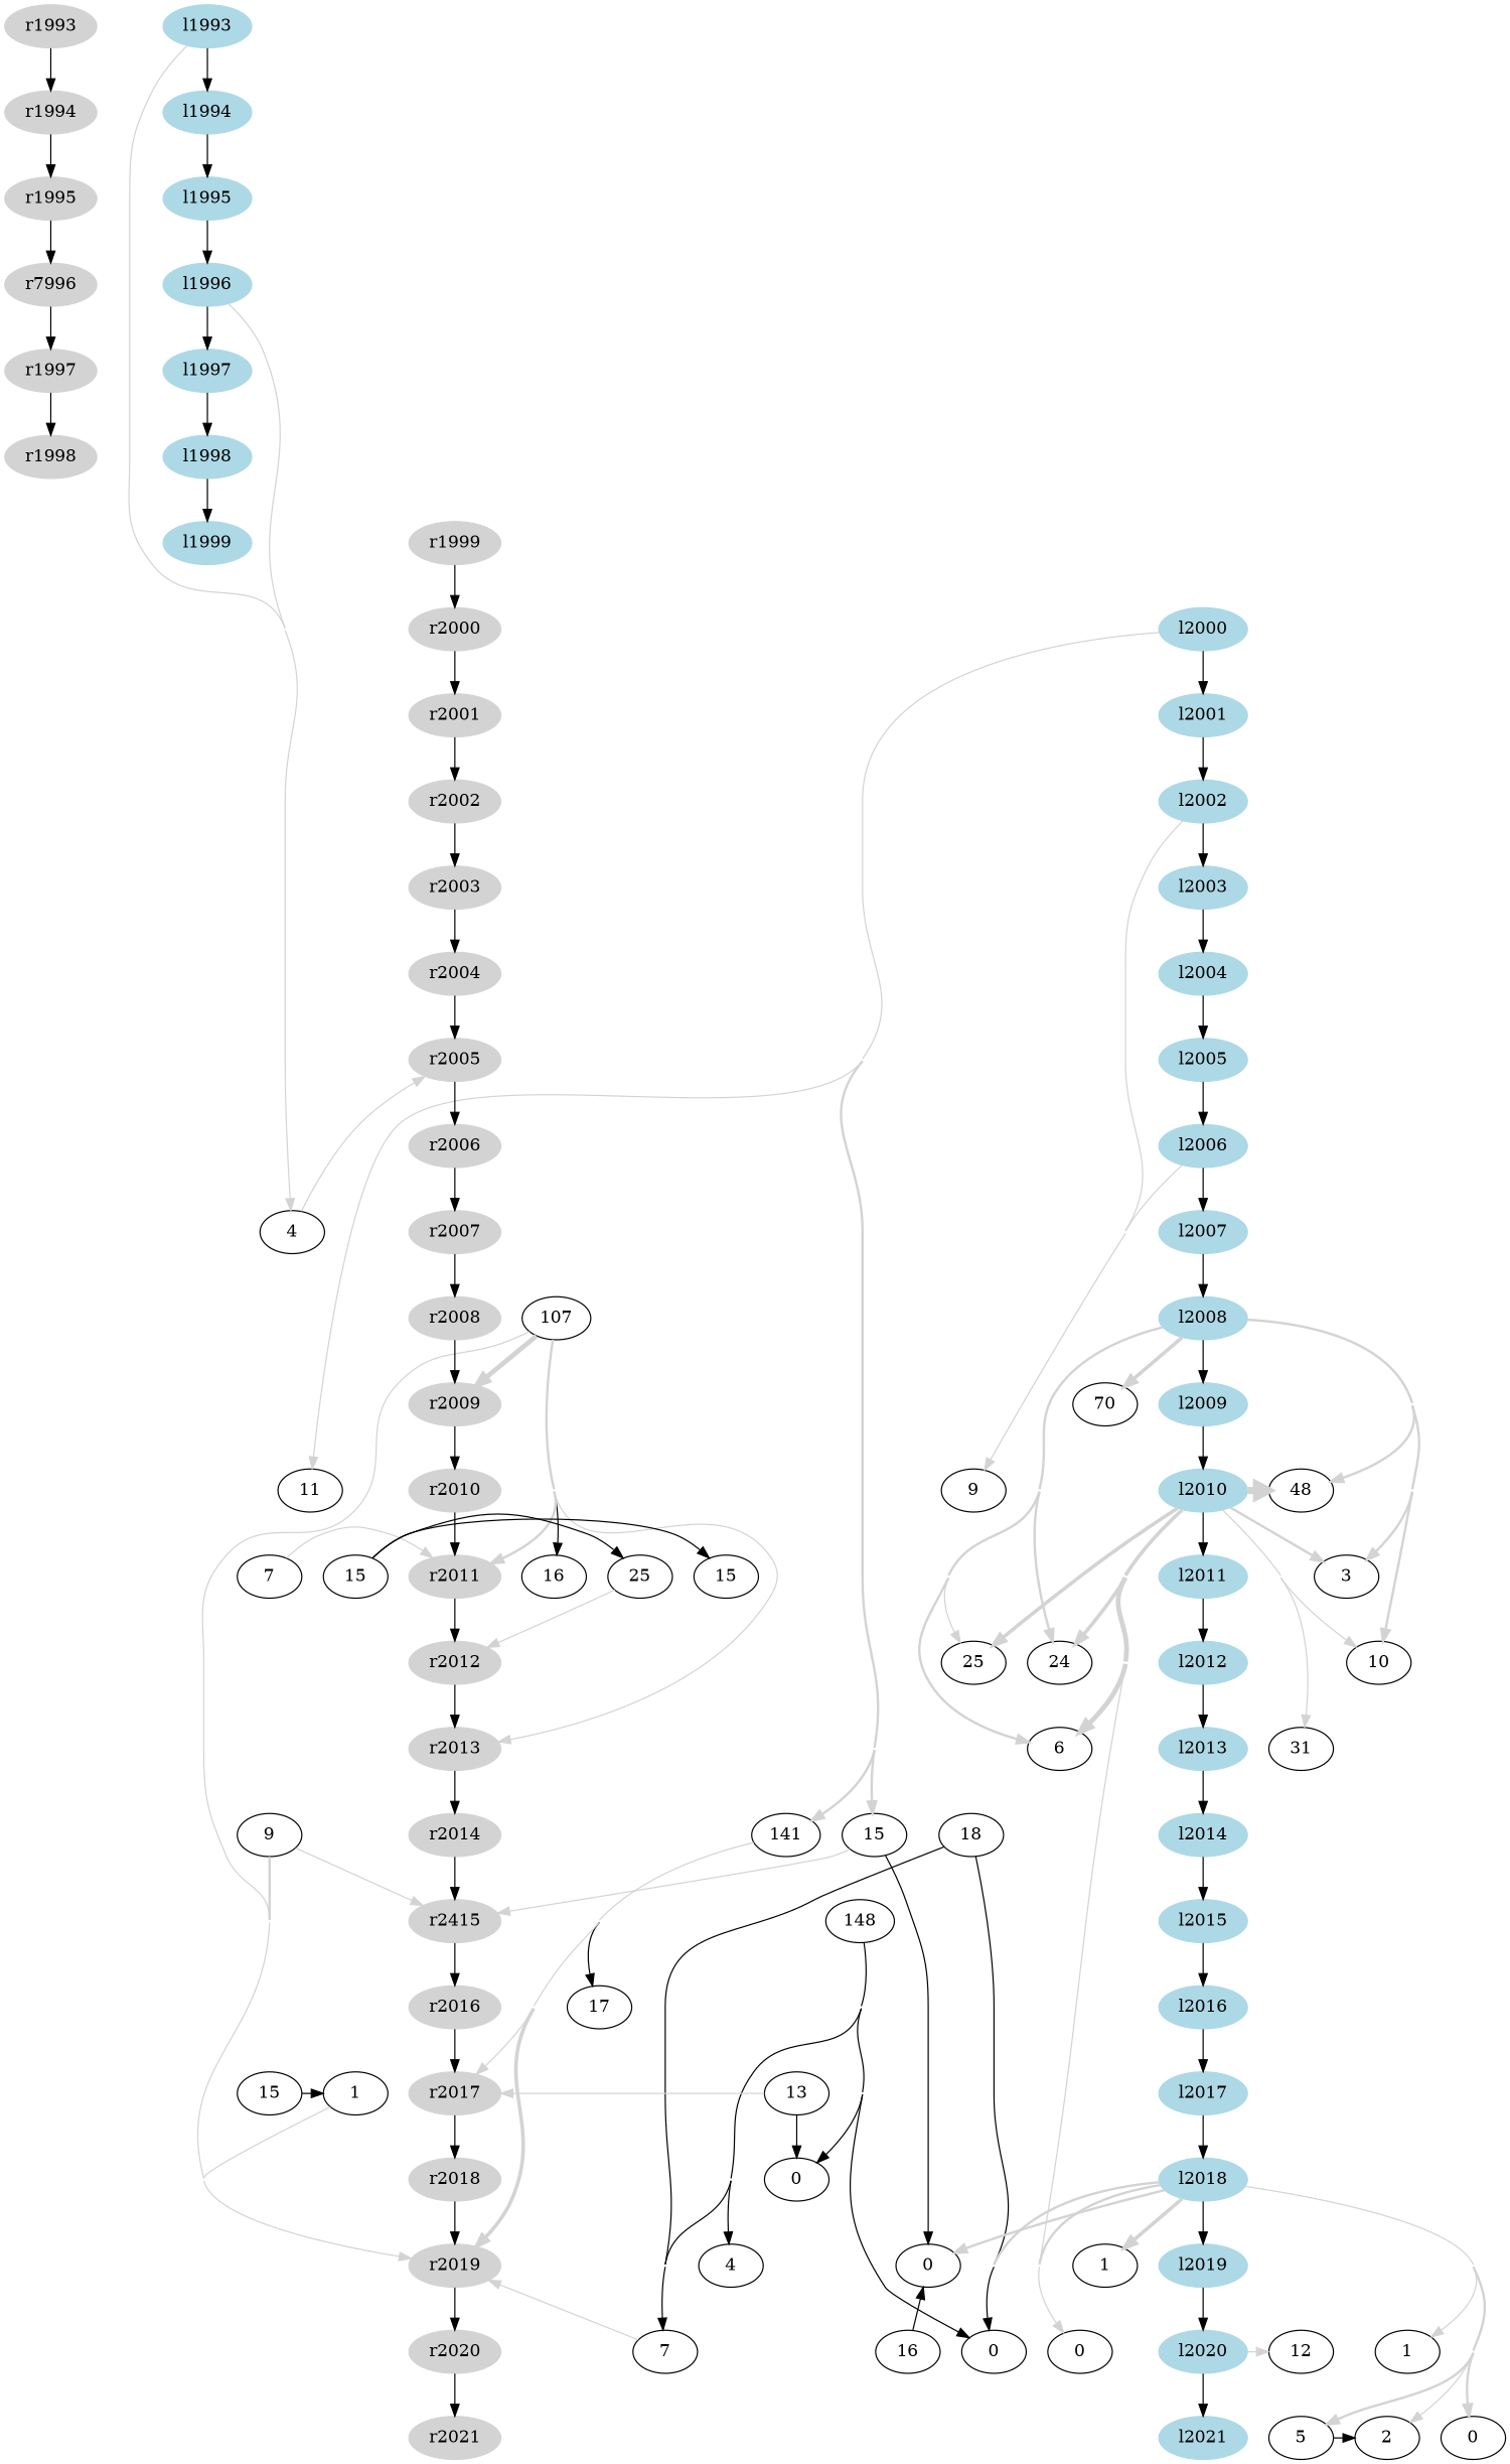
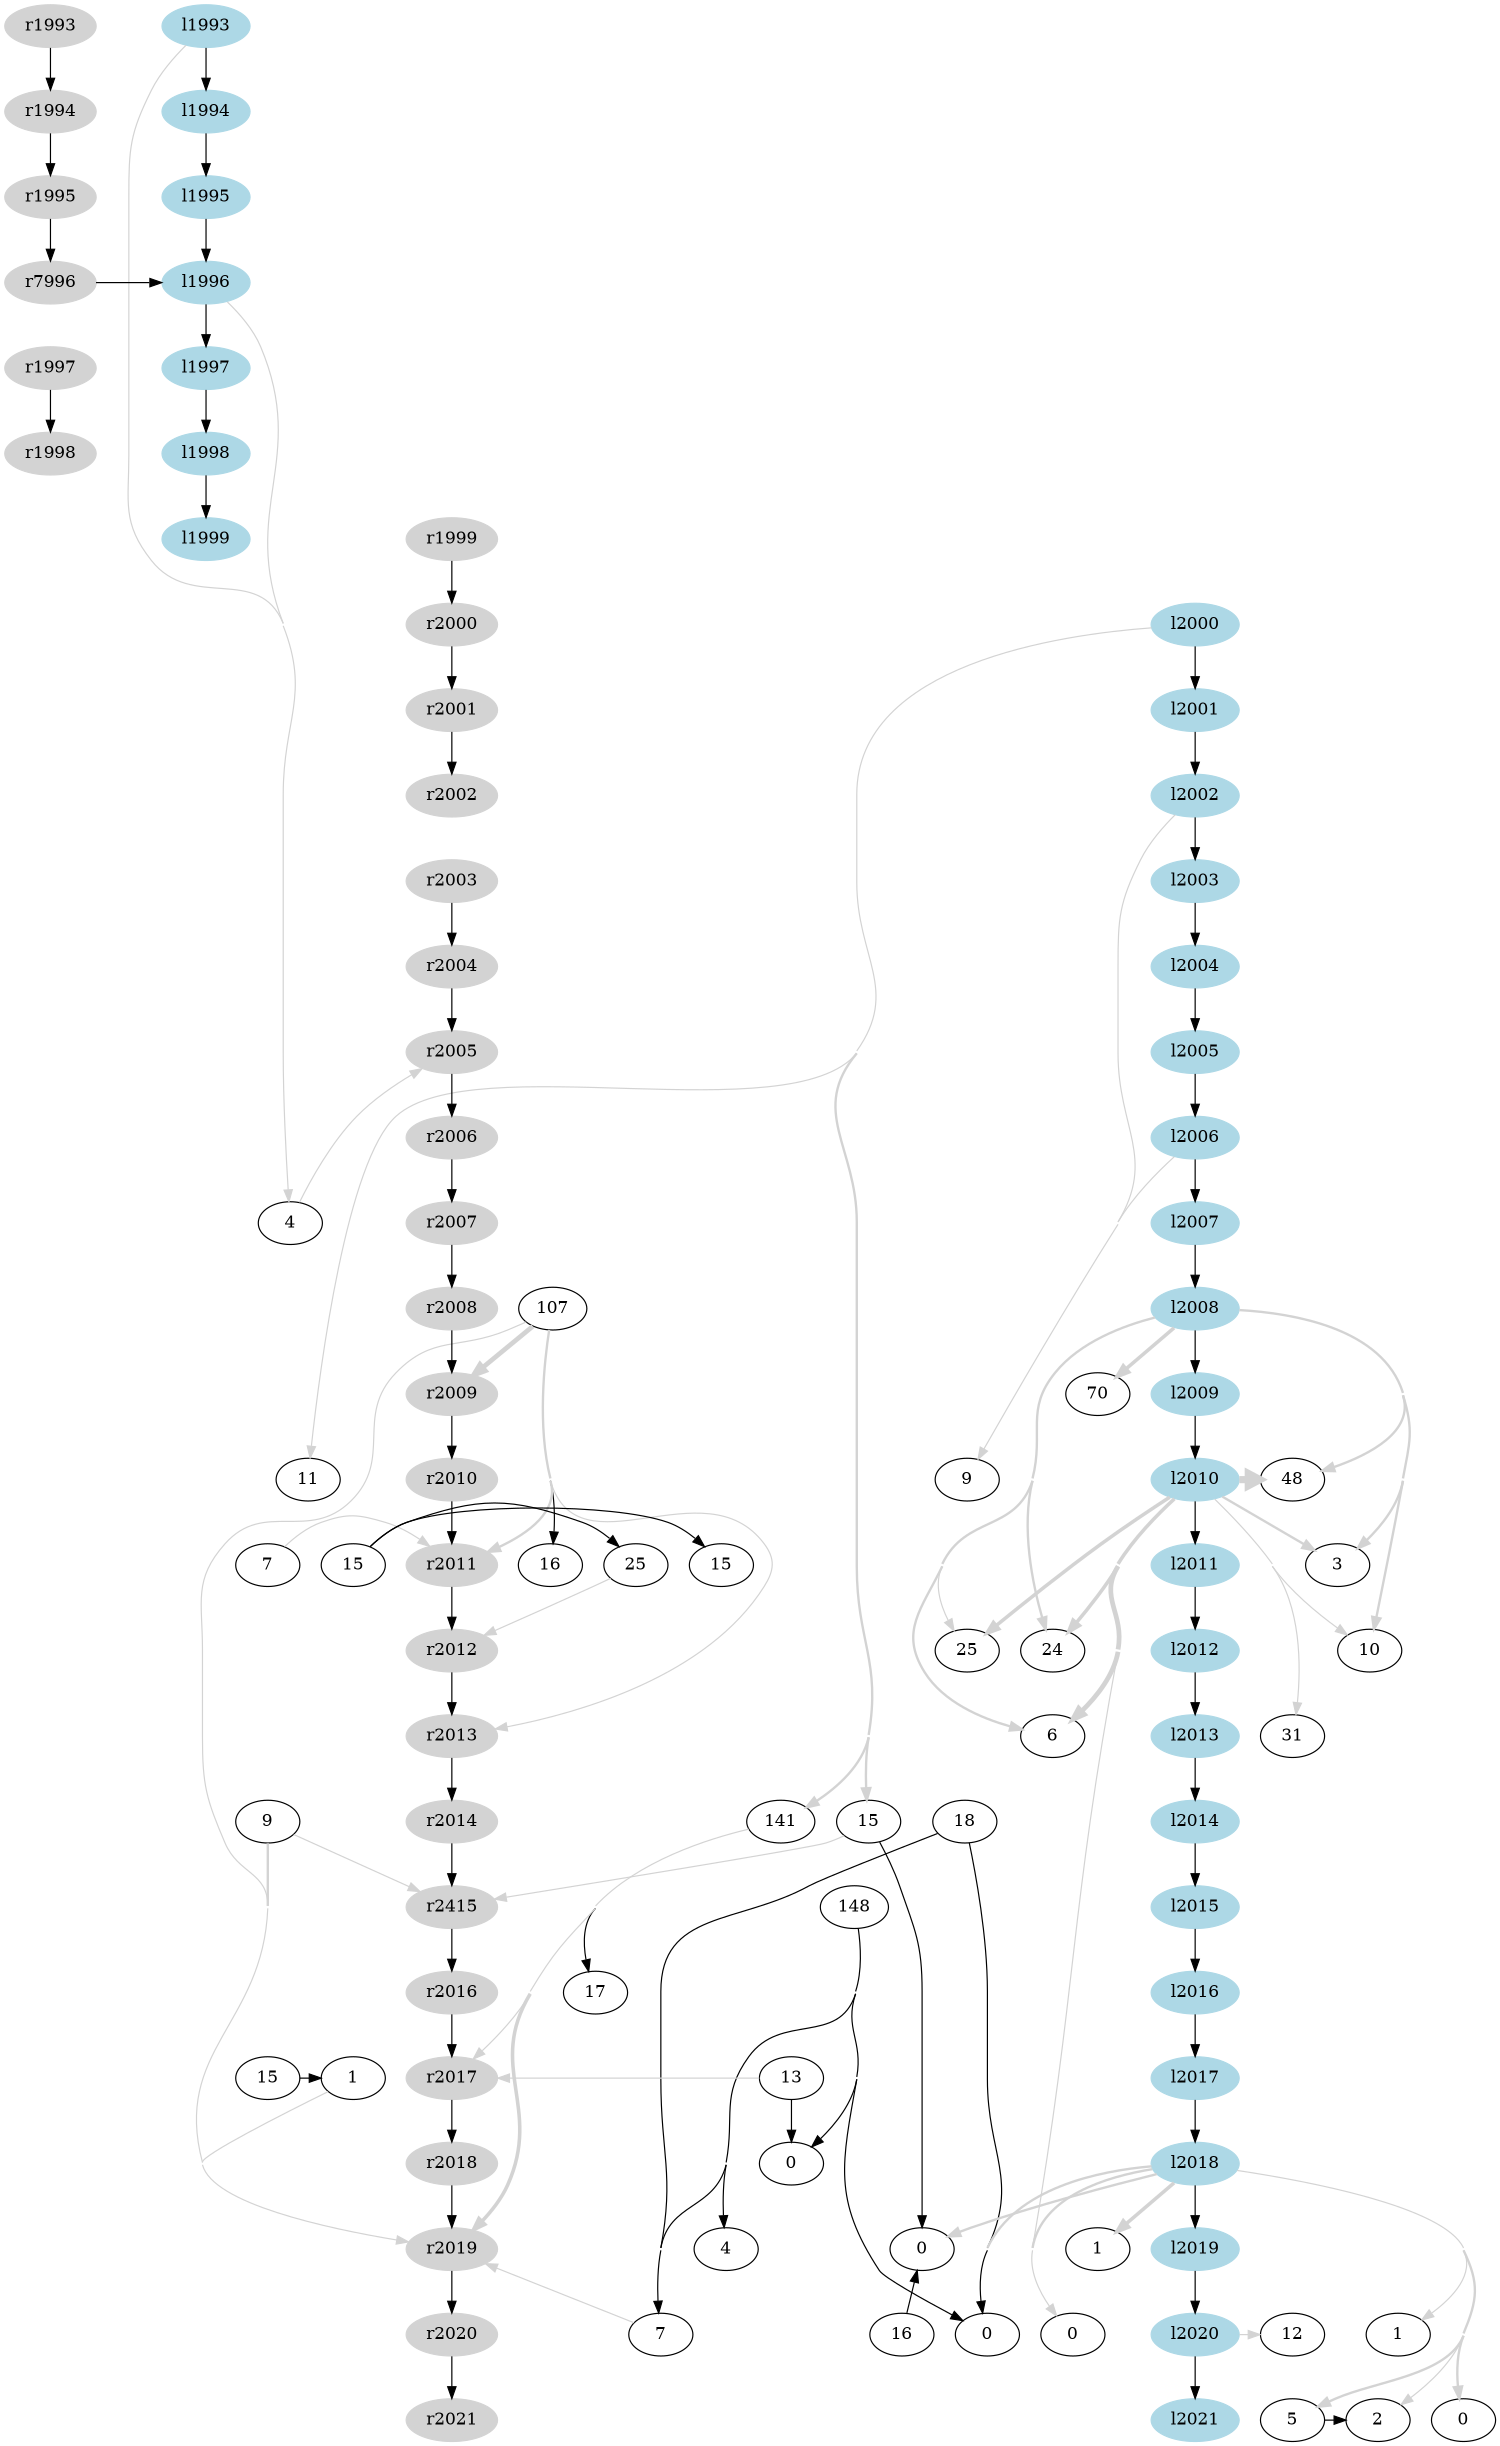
  digraph {
    concentrate=true
    crossing_type=0
    node [style=filled]
    edge [weight=10000]
    l1993 [color=lightblue]
    r1993 [color=lightgrey]
    l1994 [color=lightblue]
    r1994 [color=lightgrey]
    l1995 [color=lightblue]
    r1995 [color=lightgrey]
    l1996 [color=lightblue]
    n8 [color=lightgrey label=r7996]
    l1997 [color=lightblue]
    r1997 [color=lightgrey]
    l1998 [color=lightblue]
    r1998 [color=lightgrey]
    l1999 [color=lightblue]
    r1999 [color=lightgrey]
    l2000 [color=lightblue]
    r2000 [color=lightgrey]
    l2001 [color=lightblue]
    r2001 [color=lightgrey]
    l2002 [color=lightblue]
    r2002 [color=lightgrey]
    l2003 [color=lightblue]
    r2003 [color=lightgrey]
    l2004 [color=lightblue]
    r2004 [color=lightgrey]
    l2005 [color=lightblue]
    r2005 [color=lightgrey]
    l2006 [color=lightblue]
    r2006 [color=lightgrey]
    l2007 [color=lightblue]
    n30 [label=4 style=""]
    r2007 [color=lightgrey]
    l2008 [color=lightblue]
    n33 [label=107 style=""]
    r2008 [color=lightgrey]
    l2009 [color=lightblue]
    n36 [label=70 style=""]
    r2009 [color=lightgrey]
    l2010 [color=lightblue]
    n39 [label=9 style=""]
    n40 [label=48 style=""]
    n41 [label=11 style=""]
    r2010 [color=lightgrey]
    l2011 [color=lightblue]
    n44 [label=25 style=""]
    n45 [label=7 style=""]
    n46 [label=15 style=""]
    n47 [label=16 style=""]
    n48 [label=15 style=""]
    n49 [label=3 style=""]
    r2011 [color=lightgrey]
    l2012 [color=lightblue]
    n52 [label=10 style=""]
    n53 [label=25 style=""]
    n54 [label=24 style=""]
    r2012 [color=lightgrey]
    l2013 [color=lightblue]
    n57 [label=31 style=""]
    n58 [label=6 style=""]
    r2013 [color=lightgrey]
    l2014 [color=lightblue]
    n61 [label=18 style=""]
    n62 [label=9 style=""]
    n63 [label=141 style=""]
    n64 [label=15 style=""]
    r2014 [color=lightgrey]
    l2015 [color=lightblue]
    n67 [label=148 style=""]
    n68 [color=lightgrey label=r2415]
    l2016 [color=lightblue]
    n70 [label=17 style=""]
    r2016 [color=lightgrey]
    l2017 [color=lightblue]
    n73 [label=1 style=""]
    n74 [label=13 style=""]
    n75 [label=15 style=""]
    r2017 [color=lightgrey]
    l2018 [color=lightblue]
    n78 [label=0 style=""]
    r2018 [color=lightgrey]
    l2019 [color=lightblue]
    n81 [label=4 style=""]
    n82 [label=1 style=""]
    n83 [label=0 style=""]
    r2019 [color=lightgrey]
    l2020 [color=lightblue]
    n86 [label=12 style=""]
    n87 [label=0 style=""]
    n88 [label=1 style=""]
    n89 [label=16 style=""]
    n90 [label=7 style=""]
    n91 [label=0 style=""]
    r2020 [color=lightgrey]
    l2021 [color=lightblue]
    n94 [label=5 style=""]
    n95 [label=0 style=""]
    n96 [label=2 style=""]
    r2021 [color=lightgrey]
    subgraph sub_1 {
      rank=same
      l1993
      r1993
    }
    subgraph sub_2 {
      rank=same
      l1994
      r1994
    }
    subgraph sub_3 {
      rank=same
      l1995
      r1995
    }
    subgraph sub_4 {
      rank=same
      l1996
      n8
    }
    subgraph sub_5 {
      rank=same
      l1997
      r1997
    }
    subgraph sub_6 {
      rank=same
      l1998
      r1998
    }
    subgraph sub_7 {
      rank=same
      l1999
      r1999
    }
    subgraph sub_8 {
      rank=same
      l2000
      r2000
    }
    subgraph sub_9 {
      rank=same
      l2001
      r2001
    }
    subgraph sub_10 {
      rank=same
      l2002
      r2002
    }
    subgraph sub_11 {
      rank=same
      l2003
      r2003
    }
    subgraph sub_12 {
      rank=same
      l2004
      r2004
    }
    subgraph sub_13 {
      rank=same
      l2005
      r2005
    }
    subgraph sub_14 {
      rank=same
      l2006
      r2006
    }
    subgraph sub_15 {
      rank=same
      l2007
      n30
      r2007
    }
    subgraph sub_16 {
      rank=same
      l2008
      n33
      r2008
    }
    subgraph sub_17 {
      rank=same
      l2009
      n36
      r2009
    }
    subgraph sub_18 {
      rank=same
      l2010
      n39
      n40
      n41
      r2010
    }
    subgraph sub_19 {
      rank=same
      l2011
      n44
      n45
      n46
      n47
      n48
      n49
      r2011
    }
    subgraph sub_20 {
      rank=same
      l2012
      n52
      n53
      n54
      r2012
    }
    subgraph sub_21 {
      rank=same
      l2013
      n57
      n58
      r2013
    }
    subgraph sub_22 {
      rank=same
      l2014
      n61
      n62
      n63
      n64
      r2014
    }
    subgraph sub_23 {
      rank=same
      l2015
      n67
      n68
    }
    subgraph sub_24 {
      rank=same
      l2016
      n70
      r2016
    }
    subgraph sub_25 {
      rank=same
      l2017
      n73
      n74
      n75
      r2017
    }
    subgraph sub_26 {
      rank=same
      l2018
      n78
      r2018
    }
    subgraph sub_27 {
      rank=same
      l2019
      n81
      n82
      n83
      r2019
    }
    subgraph sub_28 {
      rank=same
      l2020
      n86
      n87
      n88
      n89
      n90
      n91
      r2020
    }
    subgraph sub_29 {
      rank=same
      l2021
      n94
      n95
      n96
      r2021
    }
    subgraph sub_30 {
      color=lightgrey
      label=left
      style=filled
      l1993
      l1994
      l1995
      l1996
      l1997
      l1998
      l1999
      l2000
      l2001
      l2002
      l2003
      l2004
      l2005
      l2006
      l2007
      l2008
      l2009
      l2010
      l2011
      l2012
      l2013
      l2014
      l2015
      l2016
      l2017
      l2018
      l2019
      l2020
      l2021
    }
    subgraph sub_31 {
      n30
      n33
      n36
      n39
      n40
      n41
      n44
      n45
      n46
      n47
      n48
      n49
      n52
      n53
      n54
      n57
      n58
      n61
      n62
      n63
      n64
      n67
      n70
      n73
      n74
      n75
      n78
      n81
      n82
      n83
      n86
      n87
      n88
      n89
      n90
      n91
      n94
      n95
      n96
    }
    subgraph sub_32 {
      color=lightgrey
      label=right
      style=filled
      r1993
      r1994
      r1995
      n8
      r1997
      r1998
      r1999
      r2000
      r2001
      r2002
      r2003
      r2004
      r2005
      r2006
      r2007
      r2008
      r2009
      r2010
      r2011
      r2012
      r2013
      r2014
      n68
      r2016
      r2017
      r2018
      r2019
      r2020
      r2021
    }
    l1993 -> l1994
    l1993 -> n30 [color=lightgray penwidth=1 weight=1]
    r1993 -> r1994
    l1994 -> l1995
    r1994 -> r1995
    l1995 -> l1996
    r1995 -> n8
    l1996 -> l1997
    l1996 -> n30 [color=lightgray penwidth=1 weight=1]
-   n8 -> r1997
+   n8 -> l1996
    l1997 -> l1998
    r1997 -> r1998
    l1998 -> l1999
    r1999 -> r2000
    l2000 -> l2001
    l2000 -> n41 [color=lightgray penwidth=1 weight=1]
    l2000 -> n63 [color=lightgray penwidth=2 weight=2]
    l2000 -> n64 [color=lightgray penwidth=2 weight=2]
    r2000 -> r2001
    l2001 -> l2002
    r2001 -> r2002
    l2002 -> l2003
    l2002 -> n39 [color=lightgray penwidth=1 weight=1]
-   r2002 -> r2003
    l2003 -> l2004
    r2003 -> r2004
    l2004 -> l2005
    r2004 -> r2005
    l2005 -> l2006
    r2005 -> r2006
    l2006 -> l2007
    l2006 -> n39 [color=lightgray penwidth=1 weight=1]
    r2006 -> r2007
    l2007 -> l2008
    n30 -> r2005 [color=lightgray penwidth=1 weight=1]
    r2007 -> r2008
    l2008 -> l2009
    l2008 -> n36 [color=lightgray penwidth=3 weight=3]
    l2008 -> n40 [color=lightgray penwidth=2 weight=2]
    l2008 -> n49 [color=lightgray penwidth=2 weight=2]
    l2008 -> n52 [color=lightgray penwidth=2 weight=2]
    l2008 -> n53 [color=lightgray penwidth=1 weight=1]
    l2008 -> n54 [color=lightgray penwidth=2 weight=2]
    l2008 -> n58 [color=lightgray penwidth=2 weight=2]
    n33 -> r2009 [color=lightgray penwidth=4 weight=4]
    n33 -> n47 [weight=10]
    n33 -> r2011 [color=lightgray penwidth=2 weight=2]
    n33 -> r2013 [color=lightgray penwidth=1 weight=1]
    n33 -> r2019 [color=lightgray penwidth=1 weight=1]
    r2008 -> r2009
    l2009 -> l2010
    r2009 -> r2010
    l2010 -> n40 [color=lightgray penwidth=6 weight=6]
    l2010 -> l2011
    l2010 -> n49 [color=lightgray penwidth=2 weight=2]
    l2010 -> n52 [color=lightgray penwidth=1 weight=1]
    l2010 -> n53 [color=lightgray penwidth=3 weight=3]
    l2010 -> n54 [color=lightgray penwidth=3 weight=3]
    l2010 -> n57 [color=lightgray penwidth=1 weight=1]
    l2010 -> n58 [color=lightgray penwidth=4 weight=4]
    l2010 -> n91 [color=lightgray penwidth=1 weight=1]
    r2010 -> r2011
    l2011 -> l2012
    n44 -> r2012 [color=lightgray penwidth=1 weight=1]
    n45 -> r2011 [color=lightgray penwidth=1 weight=1]
    n46 -> n44 [weight=10]
    n46 -> n48 [weight=10]
    r2011 -> r2012
    l2012 -> l2013
    r2012 -> r2013
    l2013 -> l2014
    r2013 -> r2014
    l2014 -> l2015
    n61 -> n87 [weight=10]
    n61 -> n90 [weight=10]
    n62 -> n68 [color=lightgray penwidth=1 weight=1]
    n62 -> r2019 [color=lightgray penwidth=2 weight=2]
    n63 -> n70 [weight=10]
    n63 -> r2017 [color=lightgray penwidth=1 weight=1]
    n63 -> r2019 [color=lightgray penwidth=3 weight=3]
    n64 -> n68 [color=lightgray penwidth=1 weight=1]
    n64 -> n83 [weight=10]
    r2014 -> n68
    l2015 -> l2016
    n67 -> n78 [weight=10]
    n67 -> n81 [weight=10]
    n67 -> n87 [weight=10]
    n67 -> n90 [weight=10]
    n68 -> r2016
    l2016 -> l2017
    r2016 -> r2017
    l2017 -> l2018
    n73 -> r2019 [color=lightgray penwidth=1 weight=1]
    n74 -> r2017 [color=lightgray penwidth=1 weight=1]
    n74 -> n78 [weight=10]
    n75 -> n73 [weight=10]
    r2017 -> r2018
    l2018 -> l2019
    l2018 -> n82 [color=lightgray penwidth=3 weight=3]
    l2018 -> n83 [color=lightgray penwidth=2 weight=2]
    l2018 -> n87 [color=lightgray penwidth=2 weight=2]
    l2018 -> n88 [color=lightgray penwidth=1 weight=1]
    l2018 -> n91 [color=lightgray penwidth=2 weight=2]
    l2018 -> n94 [color=lightgray penwidth=2 weight=2]
    l2018 -> n95 [color=lightgray penwidth=2 weight=2]
    l2018 -> n96 [color=lightgray penwidth=1 weight=1]
    r2018 -> r2019
    l2019 -> l2020
    r2019 -> r2020
    l2020 -> n86 [color=lightgray penwidth=1 weight=1]
    l2020 -> l2021
    n89 -> n83 [weight=10]
    n90 -> r2019 [color=lightgray penwidth=1 weight=1]
    r2020 -> r2021
    n94 -> n96 [weight=10]
  }
